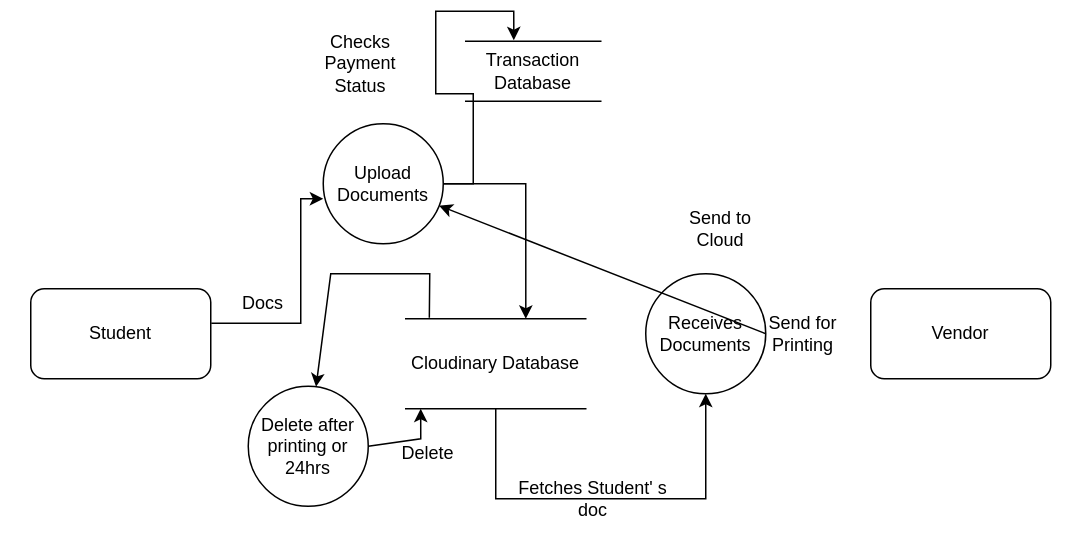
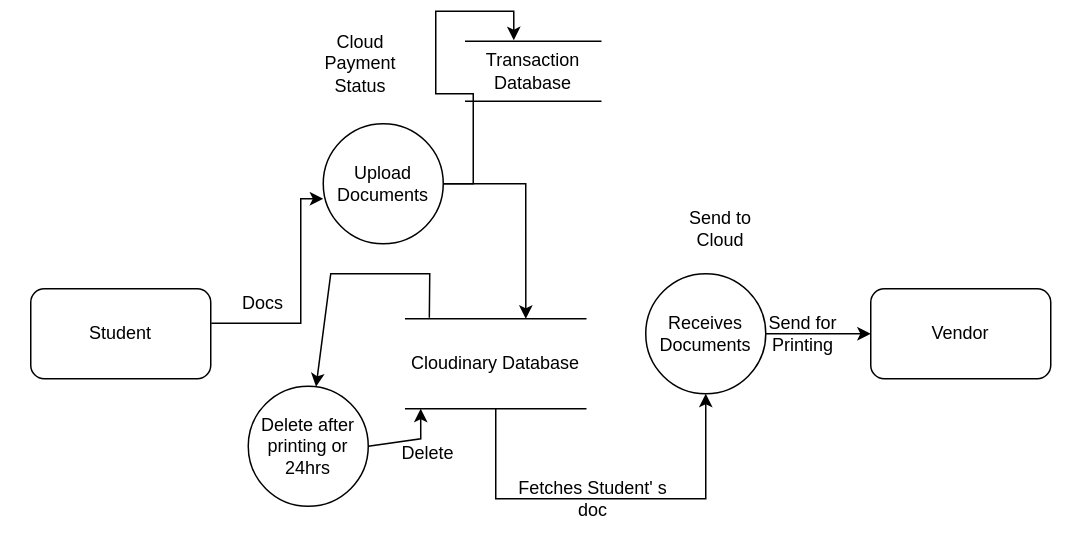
  <mxCell id="0" />
  <mxCell id="1" parent="0" />
  <mxCell id="2" value="Student" style="rounded=1;whiteSpace=wrap;html=1;" vertex="1" parent="1"><mxGeometry x="20" y="185" width="120" height="60" as="geometry" /></mxCell>
  <mxCell id="3" value="Vendor" style="rounded=1;whiteSpace=wrap;html=1;" vertex="1" parent="1"><mxGeometry x="580" y="185" width="120" height="60" as="geometry" /></mxCell>
  <mxCell id="4" value="Upload Documents" style="ellipse;whiteSpace=wrap;html=1;aspect=fixed;" vertex="1" parent="1"><mxGeometry x="215" y="75" width="80" height="80" as="geometry" /></mxCell>
  <mxCell id="5" value="Cloudinary Database" style="shape=partialRectangle;whiteSpace=wrap;html=1;left=0;right=0;fillColor=none;" vertex="1" parent="1"><mxGeometry x="270" y="205" width="120" height="60" as="geometry" /></mxCell>
  <mxCell id="6" value="" style="endArrow=classic;html=1;rounded=0;exitX=1.003;exitY=0.384;exitDx=0;exitDy=0;exitPerimeter=0;entryX=0;entryY=0.625;entryDx=0;entryDy=0;entryPerimeter=0;" edge="1" parent="1" source="2" target="4"><mxGeometry width="50" height="50" relative="1" as="geometry"><mxPoint x="370" y="165" as="sourcePoint" /><mxPoint x="420" y="115" as="targetPoint" /><Array as="points"><mxPoint x="200" y="208" /><mxPoint x="200" y="125" /></Array></mxGeometry></mxCell>
  <mxCell id="7" value="" style="endArrow=classic;html=1;rounded=0;entryX=0.667;entryY=0;entryDx=0;entryDy=0;entryPerimeter=0;" edge="1" parent="1" source="4" target="5"><mxGeometry width="50" height="50" relative="1" as="geometry"><mxPoint x="370" y="165" as="sourcePoint" /><mxPoint x="410" y="115" as="targetPoint" /><Array as="points"><mxPoint x="350" y="115" /></Array></mxGeometry></mxCell>
  <mxCell id="8" value="Docs" style="text;html=1;align=center;verticalAlign=middle;whiteSpace=wrap;rounded=0;" vertex="1" parent="1"><mxGeometry x="150" y="185" width="50" height="20" as="geometry" /></mxCell>
  <mxCell id="9" value="Receives Documents" style="ellipse;whiteSpace=wrap;html=1;aspect=fixed;" vertex="1" parent="1"><mxGeometry x="430" y="175" width="80" height="80" as="geometry" /></mxCell>
  <mxCell id="10" value="" style="endArrow=classic;html=1;rounded=0;exitX=0.5;exitY=1;exitDx=0;exitDy=0;entryX=0.5;entryY=1;entryDx=0;entryDy=0;" edge="1" parent="1" source="5" target="9"><mxGeometry width="50" height="50" relative="1" as="geometry"><mxPoint x="370" y="165" as="sourcePoint" /><mxPoint x="420" y="115" as="targetPoint" /><Array as="points"><mxPoint x="330" y="325" /><mxPoint x="470" y="325" /></Array></mxGeometry></mxCell>
  <mxCell id="11" value="Send to Cloud" style="text;html=1;align=center;verticalAlign=middle;whiteSpace=wrap;rounded=0;" vertex="1" parent="1"><mxGeometry x="455" y="135" width="50" height="20" as="geometry" /></mxCell>
  <mxCell id="12" value="Delete after printing or 24hrs" style="ellipse;whiteSpace=wrap;html=1;aspect=fixed;" vertex="1" parent="1"><mxGeometry x="165" y="250" width="80" height="80" as="geometry" /></mxCell>
  <mxCell id="13" value="" style="endArrow=classic;html=1;rounded=0;exitX=1;exitY=0.5;exitDx=0;exitDy=0;entryX=0.083;entryY=1;entryDx=0;entryDy=0;entryPerimeter=0;" edge="1" parent="1" source="12" target="5"><mxGeometry width="50" height="50" relative="1" as="geometry"><mxPoint x="360" y="265" as="sourcePoint" /><mxPoint x="310" y="285" as="targetPoint" /><Array as="points"><mxPoint x="280" y="285" /></Array></mxGeometry></mxCell>
  <mxCell id="14" value="" style="endArrow=classic;html=1;rounded=0;exitX=0.131;exitY=-0.01;exitDx=0;exitDy=0;exitPerimeter=0;" edge="1" parent="1" source="5" target="12"><mxGeometry width="50" height="50" relative="1" as="geometry"><mxPoint x="360" y="265" as="sourcePoint" /><mxPoint x="410" y="215" as="targetPoint" /><Array as="points"><mxPoint x="286" y="175" /><mxPoint x="220" y="175" /></Array></mxGeometry></mxCell>
- <mxCell id="15" value="" style="endArrow=classic;html=1;rounded=0;exitX=1;exitY=0.5;exitDx=0;exitDy=0;" edge="1" parent="1" source="9" target="4"><mxGeometry width="50" height="50" relative="1" as="geometry"><mxPoint x="360" y="265" as="sourcePoint" /><mxPoint x="410" y="215" as="targetPoint" /></mxGeometry></mxCell>
+ <mxCell id="15" value="" style="endArrow=classic;html=1;rounded=0;exitX=1;exitY=0.5;exitDx=0;exitDy=0;entryX=0;entryY=0.5;entryDx=0;entryDy=0;" edge="1" parent="1" source="9" target="3"><mxGeometry width="50" height="50" relative="1" as="geometry"><mxPoint x="360" y="265" as="sourcePoint" /><mxPoint x="410" y="215" as="targetPoint" /></mxGeometry></mxCell>
  <mxCell id="16" value="Delete" style="text;html=1;align=center;verticalAlign=middle;whiteSpace=wrap;rounded=0;" vertex="1" parent="1"><mxGeometry x="260" y="285" width="50" height="20" as="geometry" /></mxCell>
  <mxCell id="17" value="Fetches Student' s doc" style="text;html=1;align=center;verticalAlign=middle;whiteSpace=wrap;rounded=0;" vertex="1" parent="1"><mxGeometry x="340" y="315" width="110" height="20" as="geometry" /></mxCell>
  <mxCell id="18" value="Send for Printing" style="text;html=1;align=center;verticalAlign=middle;whiteSpace=wrap;rounded=0;" vertex="1" parent="1"><mxGeometry x="510" y="205" width="50" height="20" as="geometry" /></mxCell>
- <mxCell id="19" value="Checks Payment Status" style="text;html=1;align=center;verticalAlign=middle;whiteSpace=wrap;rounded=0;" vertex="1" parent="1"><mxGeometry x="210" y="20" width="60" height="30" as="geometry" /></mxCell>
+ <mxCell id="19" value="Cloud Payment Status" style="text;html=1;align=center;verticalAlign=middle;whiteSpace=wrap;rounded=0;" vertex="1" parent="1"><mxGeometry x="210" y="20" width="60" height="30" as="geometry" /></mxCell>
  <mxCell id="20" value="Transaction Database" style="shape=partialRectangle;whiteSpace=wrap;html=1;left=0;right=0;fillColor=none;" vertex="1" parent="1"><mxGeometry x="310" y="20" width="90" height="40" as="geometry" /></mxCell>
  <mxCell id="21" style="edgeStyle=orthogonalEdgeStyle;rounded=0;orthogonalLoop=1;jettySize=auto;html=1;entryX=0.356;entryY=-0.017;entryDx=0;entryDy=0;entryPerimeter=0;" edge="1" parent="1" source="4" target="20"><mxGeometry relative="1" as="geometry" /></mxCell>
